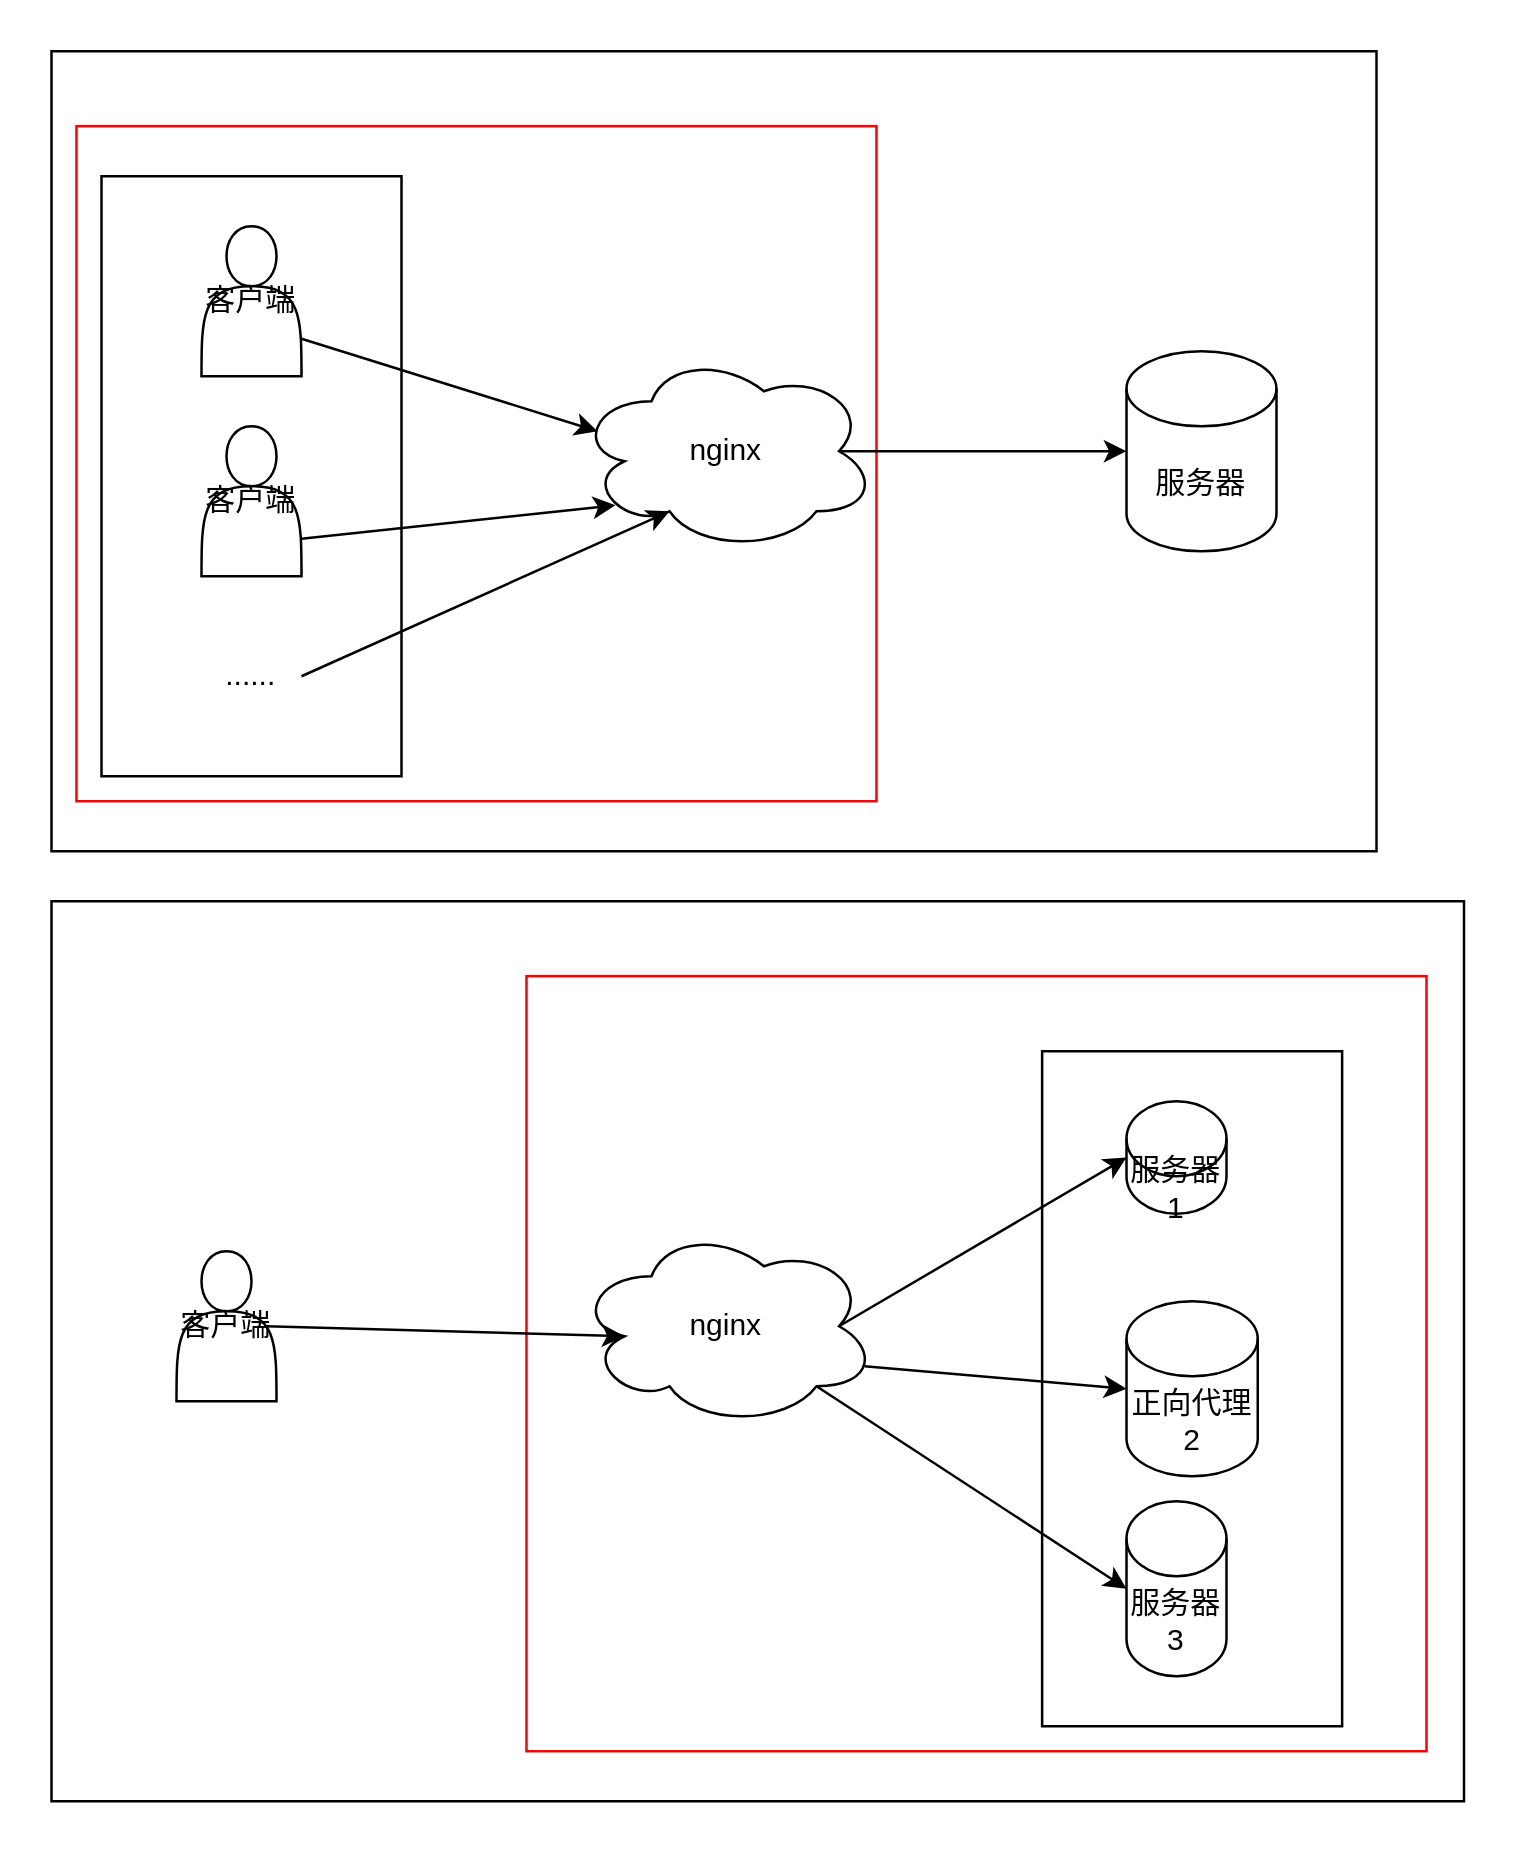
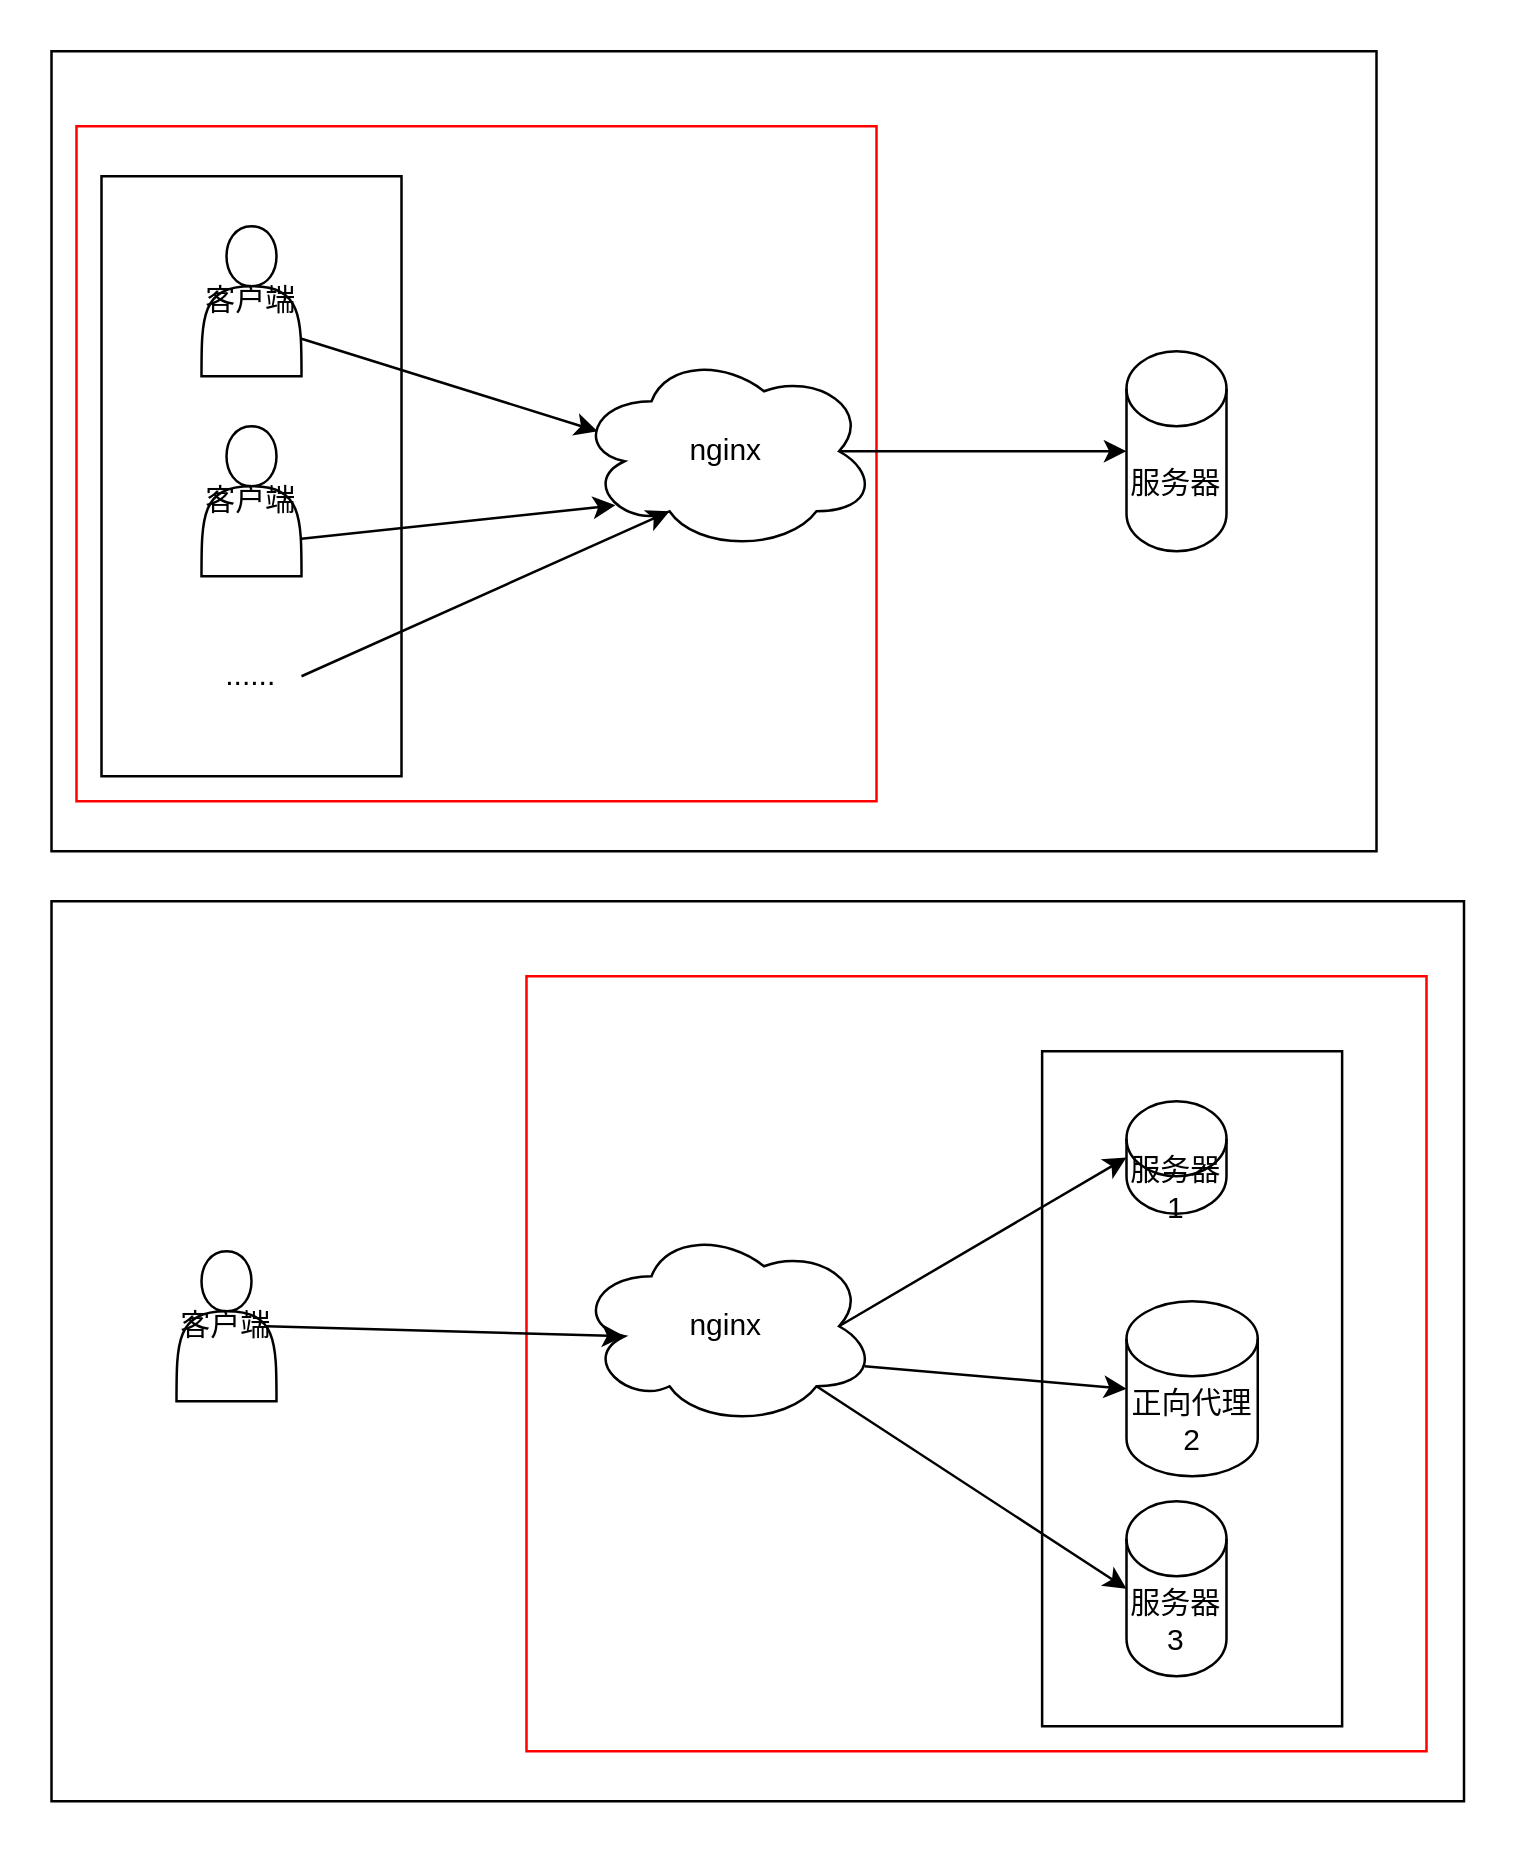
  <mxCell id="0" />
  <mxCell id="1" parent="0" />
  <mxCell id="2" value="" style="rounded=0;whiteSpace=wrap;html=1;" vertex="1" parent="1"><mxGeometry x="20" y="360" width="565" height="360" as="geometry" /></mxCell>
  <mxCell id="3" value="" style="rounded=0;whiteSpace=wrap;html=1;strokeColor=#FF0000;" vertex="1" parent="1"><mxGeometry x="210" y="390" width="360" height="310" as="geometry" /></mxCell>
  <mxCell id="4" value="" style="rounded=0;whiteSpace=wrap;html=1;" vertex="1" parent="1"><mxGeometry x="20" y="20" width="530" height="320" as="geometry" /></mxCell>
  <mxCell id="5" value="" style="rounded=0;whiteSpace=wrap;html=1;strokeColor=#FF0000;" vertex="1" parent="1"><mxGeometry x="30" y="50" width="320" height="270" as="geometry" /></mxCell>
  <mxCell id="6" value="" style="rounded=0;whiteSpace=wrap;html=1;" vertex="1" parent="1"><mxGeometry x="416.25" y="420" width="120" height="270" as="geometry" /></mxCell>
  <mxCell id="7" value="" style="rounded=0;whiteSpace=wrap;html=1;" vertex="1" parent="1"><mxGeometry x="40" y="70" width="120" height="240" as="geometry" /></mxCell>
  <mxCell id="8" style="edgeStyle=none;rounded=0;orthogonalLoop=1;jettySize=auto;html=1;exitX=0.875;exitY=0.5;exitDx=0;exitDy=0;exitPerimeter=0;entryX=0;entryY=0.5;entryDx=0;entryDy=0;entryPerimeter=0;" edge="1" parent="1" source="9" target="10"><mxGeometry relative="1" as="geometry" /></mxCell>
  <mxCell id="9" value="nginx" style="ellipse;shape=cloud;whiteSpace=wrap;html=1;" vertex="1" parent="1"><mxGeometry x="230" y="140" width="120" height="80" as="geometry" /></mxCell>
- <mxCell id="10" value="服务器" style="shape=cylinder3;whiteSpace=wrap;html=1;boundedLbl=1;backgroundOutline=1;size=15;" vertex="1" parent="1"><mxGeometry x="450" y="140" width="60" height="80" as="geometry" /></mxCell>
+ <mxCell id="10" value="服务器" style="shape=cylinder3;whiteSpace=wrap;html=1;boundedLbl=1;backgroundOutline=1;size=15;" vertex="1" parent="1"><mxGeometry x="450" y="140" width="40" height="80" as="geometry" /></mxCell>
  <mxCell id="11" style="rounded=0;orthogonalLoop=1;jettySize=auto;html=1;exitX=1;exitY=0.75;exitDx=0;exitDy=0;entryX=0.07;entryY=0.4;entryDx=0;entryDy=0;entryPerimeter=0;" edge="1" parent="1" source="12" target="9"><mxGeometry relative="1" as="geometry" /></mxCell>
  <mxCell id="12" value="客户端" style="shape=actor;whiteSpace=wrap;html=1;" vertex="1" parent="1"><mxGeometry x="80" y="90" width="40" height="60" as="geometry" /></mxCell>
  <mxCell id="13" style="edgeStyle=none;rounded=0;orthogonalLoop=1;jettySize=auto;html=1;exitX=1;exitY=0.75;exitDx=0;exitDy=0;entryX=0.13;entryY=0.77;entryDx=0;entryDy=0;entryPerimeter=0;" edge="1" parent="1" source="14" target="9"><mxGeometry relative="1" as="geometry" /></mxCell>
  <mxCell id="14" value="客户端" style="shape=actor;whiteSpace=wrap;html=1;" vertex="1" parent="1"><mxGeometry x="80" y="170" width="40" height="60" as="geometry" /></mxCell>
  <mxCell id="15" style="edgeStyle=none;rounded=0;orthogonalLoop=1;jettySize=auto;html=1;exitX=1;exitY=0.5;exitDx=0;exitDy=0;entryX=0.31;entryY=0.8;entryDx=0;entryDy=0;entryPerimeter=0;" edge="1" parent="1" source="16" target="9"><mxGeometry relative="1" as="geometry" /></mxCell>
  <mxCell id="16" value="......" style="text;html=1;strokeColor=none;fillColor=none;align=center;verticalAlign=middle;whiteSpace=wrap;rounded=0;" vertex="1" parent="1"><mxGeometry x="80" y="260" width="40" height="20" as="geometry" /></mxCell>
  <mxCell id="17" style="edgeStyle=none;rounded=0;orthogonalLoop=1;jettySize=auto;html=1;exitX=0.875;exitY=0.5;exitDx=0;exitDy=0;exitPerimeter=0;entryX=0;entryY=0.5;entryDx=0;entryDy=0;entryPerimeter=0;" edge="1" parent="1" source="20" target="21"><mxGeometry relative="1" as="geometry" /></mxCell>
  <mxCell id="18" style="edgeStyle=none;rounded=0;orthogonalLoop=1;jettySize=auto;html=1;exitX=0.96;exitY=0.7;exitDx=0;exitDy=0;exitPerimeter=0;entryX=0;entryY=0.5;entryDx=0;entryDy=0;entryPerimeter=0;" edge="1" parent="1" source="20" target="24"><mxGeometry relative="1" as="geometry" /></mxCell>
  <mxCell id="19" style="edgeStyle=none;rounded=0;orthogonalLoop=1;jettySize=auto;html=1;exitX=0.8;exitY=0.8;exitDx=0;exitDy=0;exitPerimeter=0;entryX=0;entryY=0.5;entryDx=0;entryDy=0;entryPerimeter=0;" edge="1" parent="1" source="20" target="25"><mxGeometry relative="1" as="geometry" /></mxCell>
  <mxCell id="20" value="nginx" style="ellipse;shape=cloud;whiteSpace=wrap;html=1;" vertex="1" parent="1"><mxGeometry x="230" y="490" width="120" height="80" as="geometry" /></mxCell>
  <mxCell id="21" value="服务器1" style="shape=cylinder3;whiteSpace=wrap;html=1;boundedLbl=1;backgroundOutline=1;size=15;" vertex="1" parent="1"><mxGeometry x="450" y="440" width="40" height="45" as="geometry" /></mxCell>
  <mxCell id="22" style="edgeStyle=none;rounded=0;orthogonalLoop=1;jettySize=auto;html=1;exitX=0.9;exitY=0.5;exitDx=0;exitDy=0;exitPerimeter=0;entryX=0.16;entryY=0.55;entryDx=0;entryDy=0;entryPerimeter=0;" edge="1" parent="1" source="23" target="20"><mxGeometry relative="1" as="geometry" /></mxCell>
  <mxCell id="23" value="客户端" style="shape=actor;whiteSpace=wrap;html=1;" vertex="1" parent="1"><mxGeometry x="70" y="500" width="40" height="60" as="geometry" /></mxCell>
  <mxCell id="24" value="正向代理2" style="shape=cylinder3;whiteSpace=wrap;html=1;boundedLbl=1;backgroundOutline=1;size=15;" vertex="1" parent="1"><mxGeometry x="450" y="520" width="52.5" height="70" as="geometry" /></mxCell>
  <mxCell id="25" value="服务器3" style="shape=cylinder3;whiteSpace=wrap;html=1;boundedLbl=1;backgroundOutline=1;size=15;" vertex="1" parent="1"><mxGeometry x="450" y="600" width="40" height="70" as="geometry" /></mxCell>
